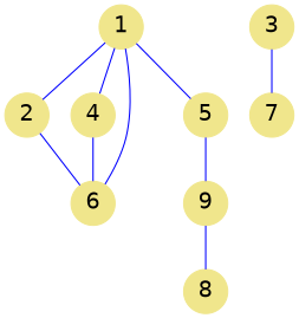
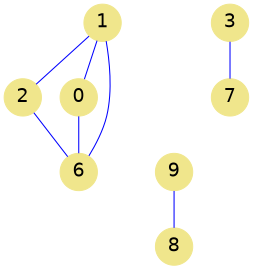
  graph {
    fontname="DejaVu Sans"
    node [color=khaki fixedsize=true fontcolor=black fontname="DejaVu Sans" fontsize=18 shape=circle style=filled]
    edge [color=blue fontname="DejaVu Sans"]
    n1 [label=1]
    n2 [label=2]
-   n3 [label=4]
-   n4 [label=5]
+   n3 [label=0]
    n5 [label=6]
    n6 [label=3]
    n7 [label=7]
    n8 [label=9]
    n9 [label=8]
    n1 -- n2
    n1 -- n3
-   n1 -- n4
    n1 -- n5
    n2 -- n5
    n3 -- n5
-   n4 -- n8
    n6 -- n7
    n8 -- n9
  }
